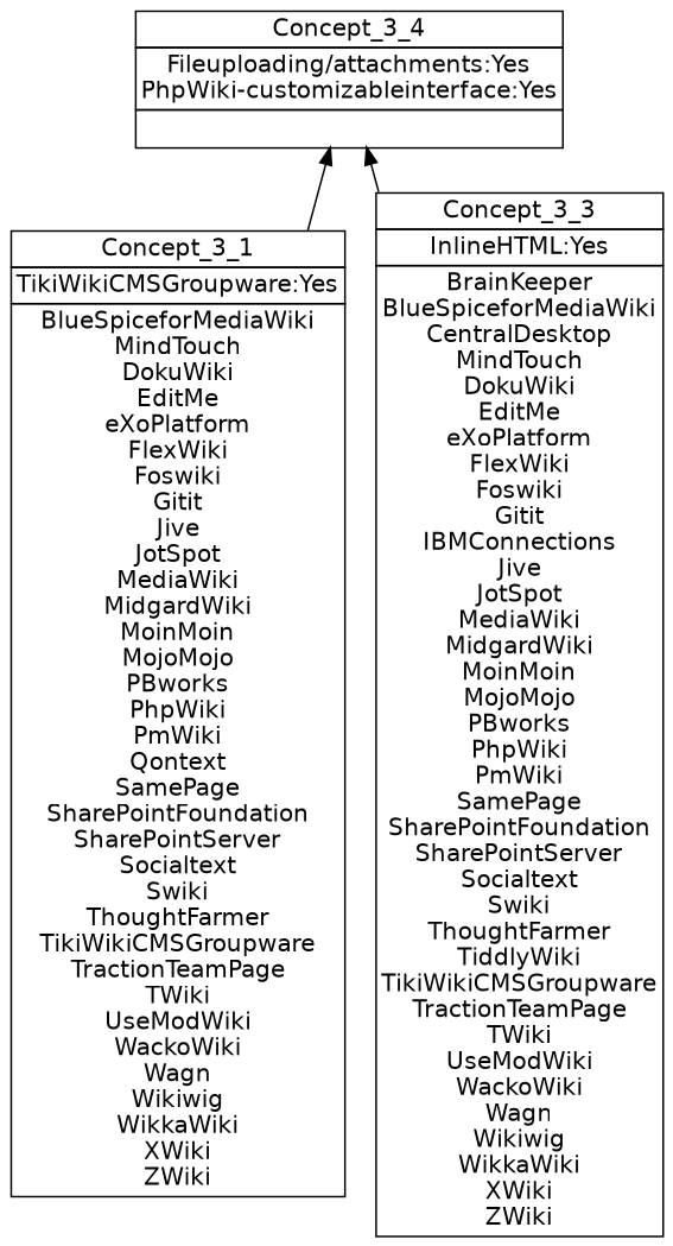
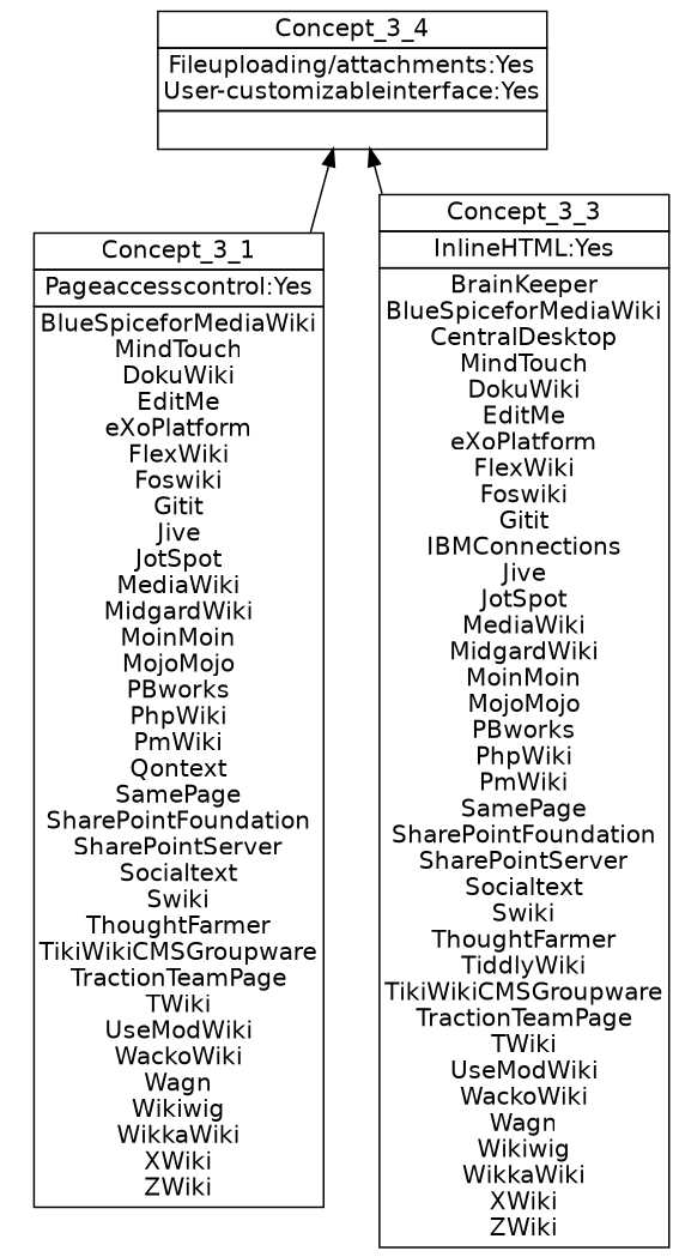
  digraph {
    nodesep=0.2
    rankdir=BT
    ranksep=0.3
    node [fontname="DejaVu Sans" margin="0.03,0.03" shape=none]
    edge [headport=p tailport=p]
-   n1 [label=<<table border="0" cellborder="1" cellspacing="0" port="p"><tr><td>Concept_3_4</td></tr><tr><td>Fileuploading/attachments:Yes<br/>PhpWiki-customizableinterface:Yes<br/></td></tr><tr><td><br/></td></tr></table>>]
-   n2 [label=<<table border="0" cellborder="1" cellspacing="0" port="p"><tr><td>Concept_3_1</td></tr><tr><td>TikiWikiCMSGroupware:Yes<br/></td></tr><tr><td>BlueSpiceforMediaWiki<br/>MindTouch<br/>DokuWiki<br/>EditMe<br/>eXoPlatform<br/>FlexWiki<br/>Foswiki<br/>Gitit<br/>Jive<br/>JotSpot<br/>MediaWiki<br/>MidgardWiki<br/>MoinMoin<br/>MojoMojo<br/>PBworks<br/>PhpWiki<br/>PmWiki<br/>Qontext<br/>SamePage<br/>SharePointFoundation<br/>SharePointServer<br/>Socialtext<br/>Swiki<br/>ThoughtFarmer<br/>TikiWikiCMSGroupware<br/>TractionTeamPage<br/>TWiki<br/>UseModWiki<br/>WackoWiki<br/>Wagn<br/>Wikiwig<br/>WikkaWiki<br/>XWiki<br/>ZWiki<br/></td></tr></table>>]
+   n1 [label=<<table border="0" cellborder="1" cellspacing="0" port="p"><tr><td>Concept_3_4</td></tr><tr><td>Fileuploading/attachments:Yes<br/>User-customizableinterface:Yes<br/></td></tr><tr><td><br/></td></tr></table>>]
+   n2 [label=<<table border="0" cellborder="1" cellspacing="0" port="p"><tr><td>Concept_3_1</td></tr><tr><td>Pageaccesscontrol:Yes<br/></td></tr><tr><td>BlueSpiceforMediaWiki<br/>MindTouch<br/>DokuWiki<br/>EditMe<br/>eXoPlatform<br/>FlexWiki<br/>Foswiki<br/>Gitit<br/>Jive<br/>JotSpot<br/>MediaWiki<br/>MidgardWiki<br/>MoinMoin<br/>MojoMojo<br/>PBworks<br/>PhpWiki<br/>PmWiki<br/>Qontext<br/>SamePage<br/>SharePointFoundation<br/>SharePointServer<br/>Socialtext<br/>Swiki<br/>ThoughtFarmer<br/>TikiWikiCMSGroupware<br/>TractionTeamPage<br/>TWiki<br/>UseModWiki<br/>WackoWiki<br/>Wagn<br/>Wikiwig<br/>WikkaWiki<br/>XWiki<br/>ZWiki<br/></td></tr></table>>]
    n3 [label=<<table border="0" cellborder="1" cellspacing="0" port="p"><tr><td>Concept_3_3</td></tr><tr><td>InlineHTML:Yes<br/></td></tr><tr><td>BrainKeeper<br/>BlueSpiceforMediaWiki<br/>CentralDesktop<br/>MindTouch<br/>DokuWiki<br/>EditMe<br/>eXoPlatform<br/>FlexWiki<br/>Foswiki<br/>Gitit<br/>IBMConnections<br/>Jive<br/>JotSpot<br/>MediaWiki<br/>MidgardWiki<br/>MoinMoin<br/>MojoMojo<br/>PBworks<br/>PhpWiki<br/>PmWiki<br/>SamePage<br/>SharePointFoundation<br/>SharePointServer<br/>Socialtext<br/>Swiki<br/>ThoughtFarmer<br/>TiddlyWiki<br/>TikiWikiCMSGroupware<br/>TractionTeamPage<br/>TWiki<br/>UseModWiki<br/>WackoWiki<br/>Wagn<br/>Wikiwig<br/>WikkaWiki<br/>XWiki<br/>ZWiki<br/></td></tr></table>>]
    n2 -> n1
    n3 -> n1
  }
